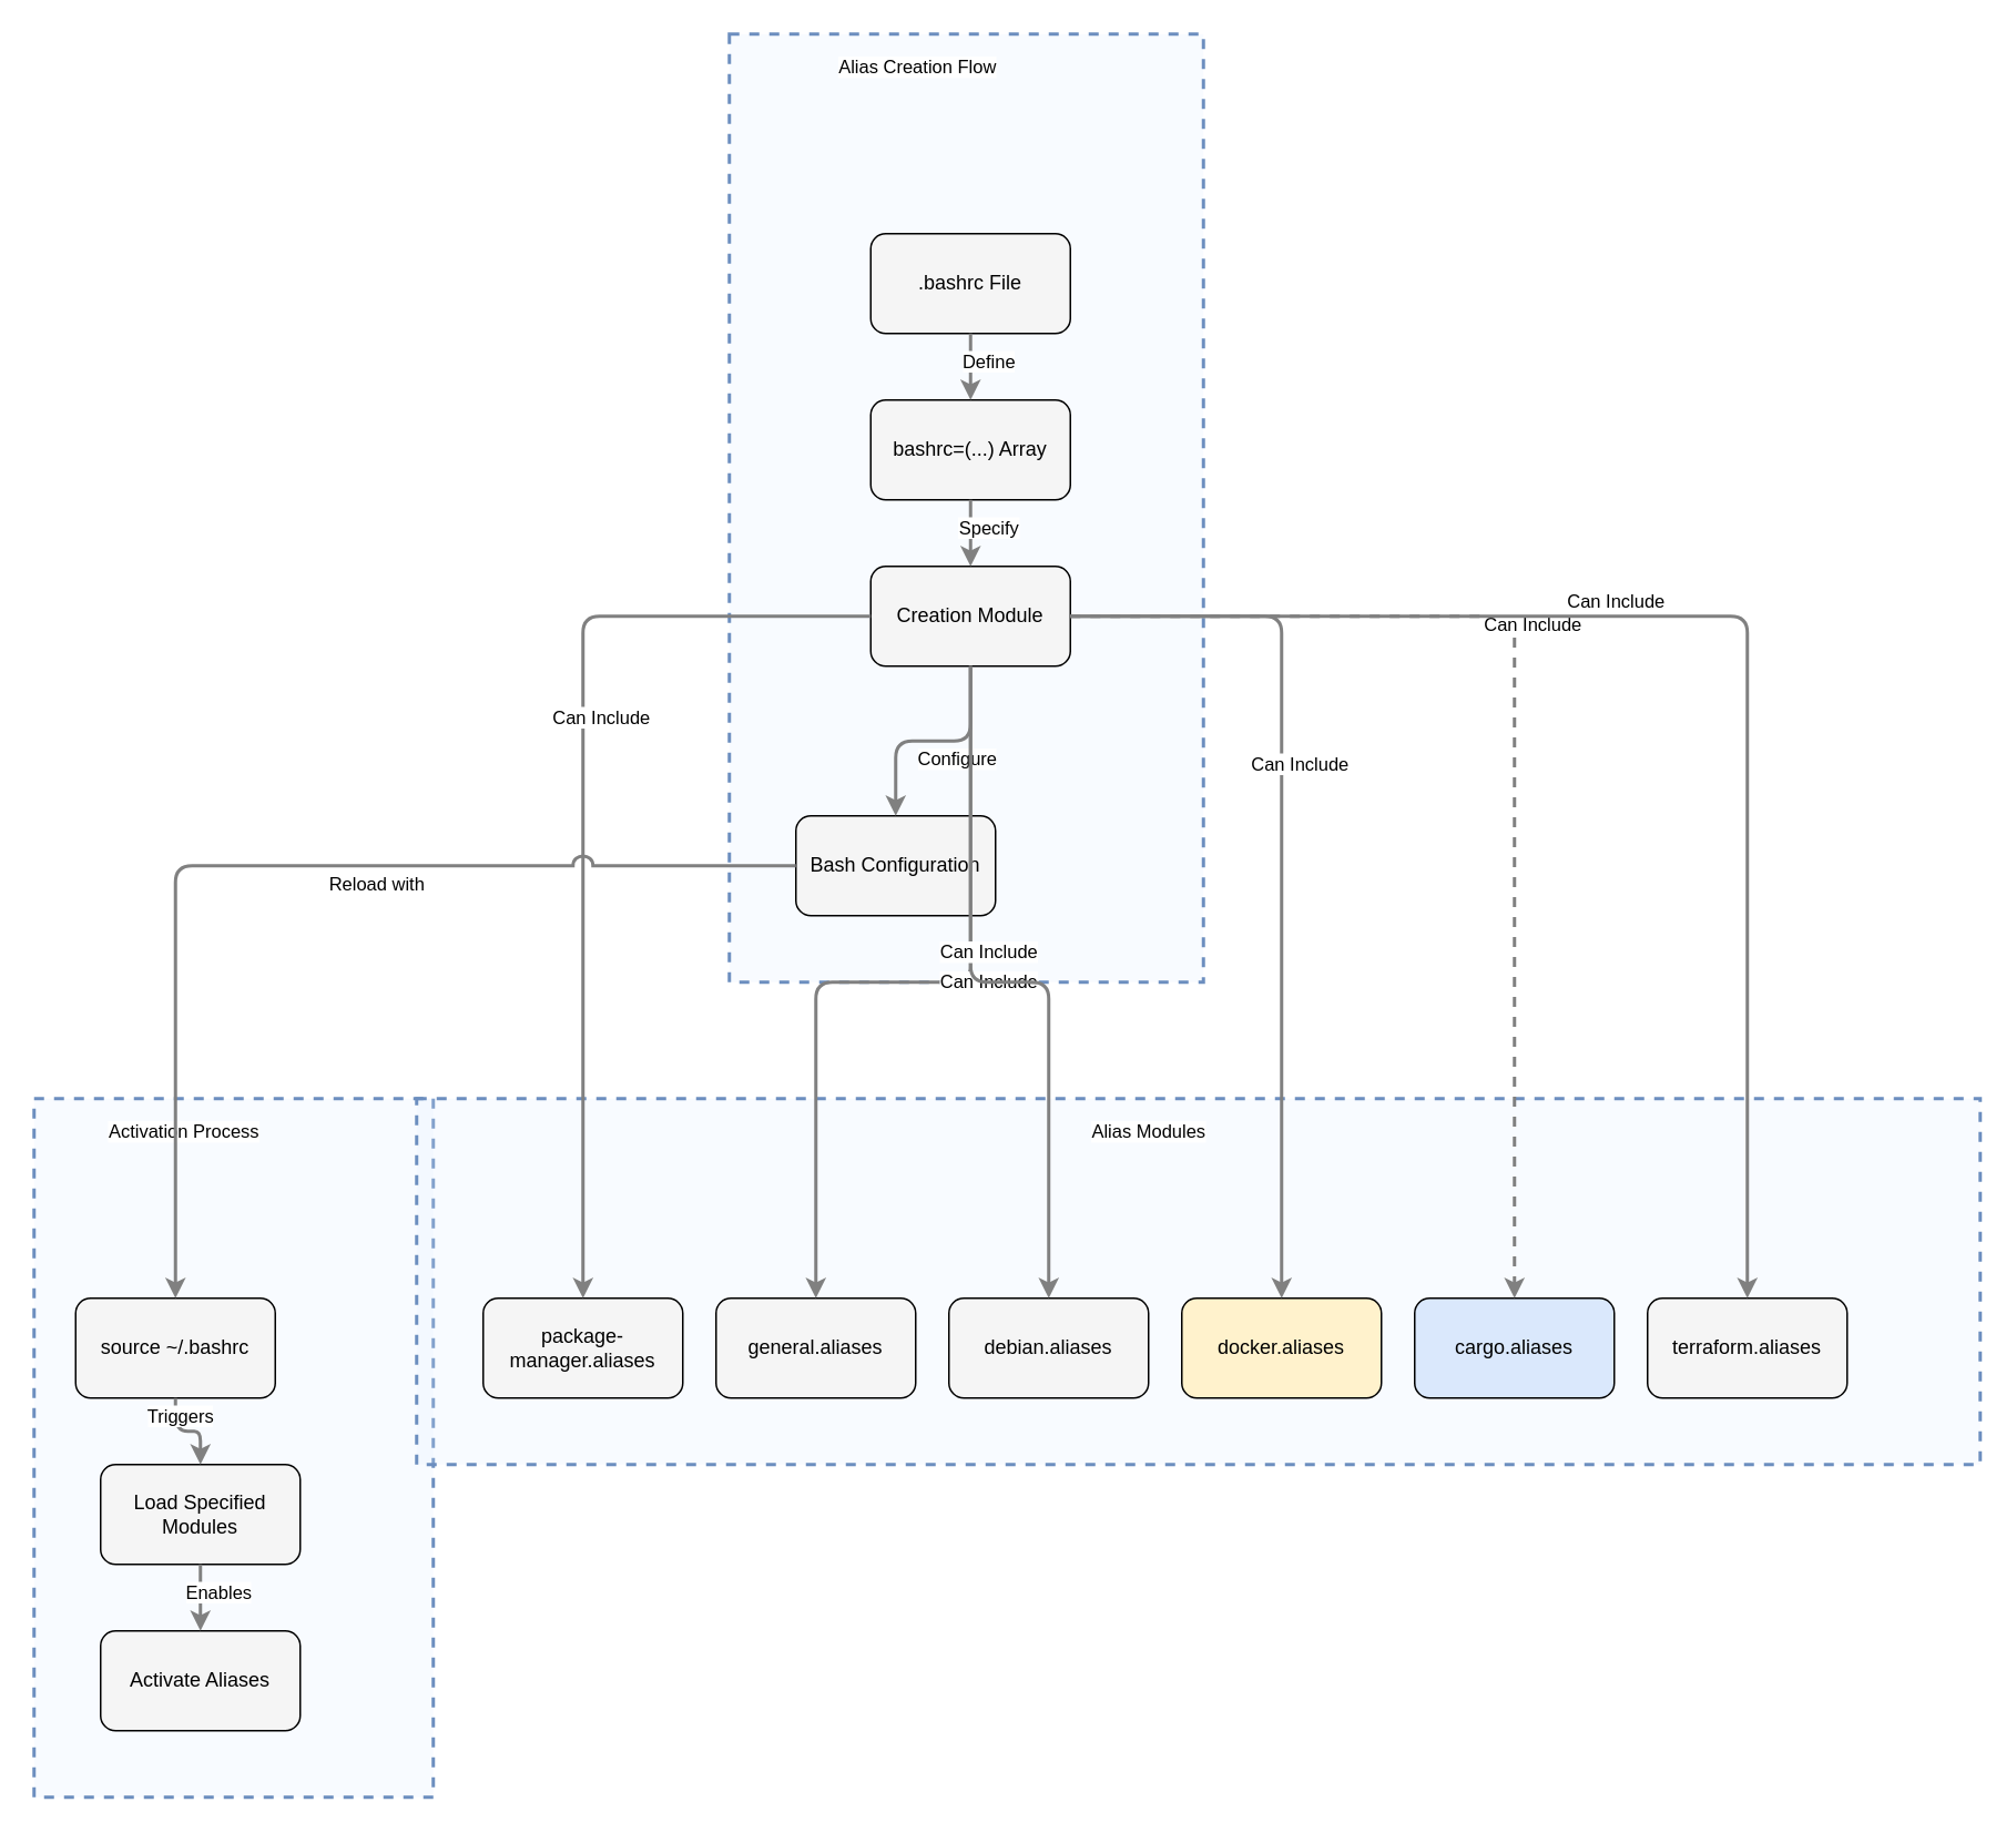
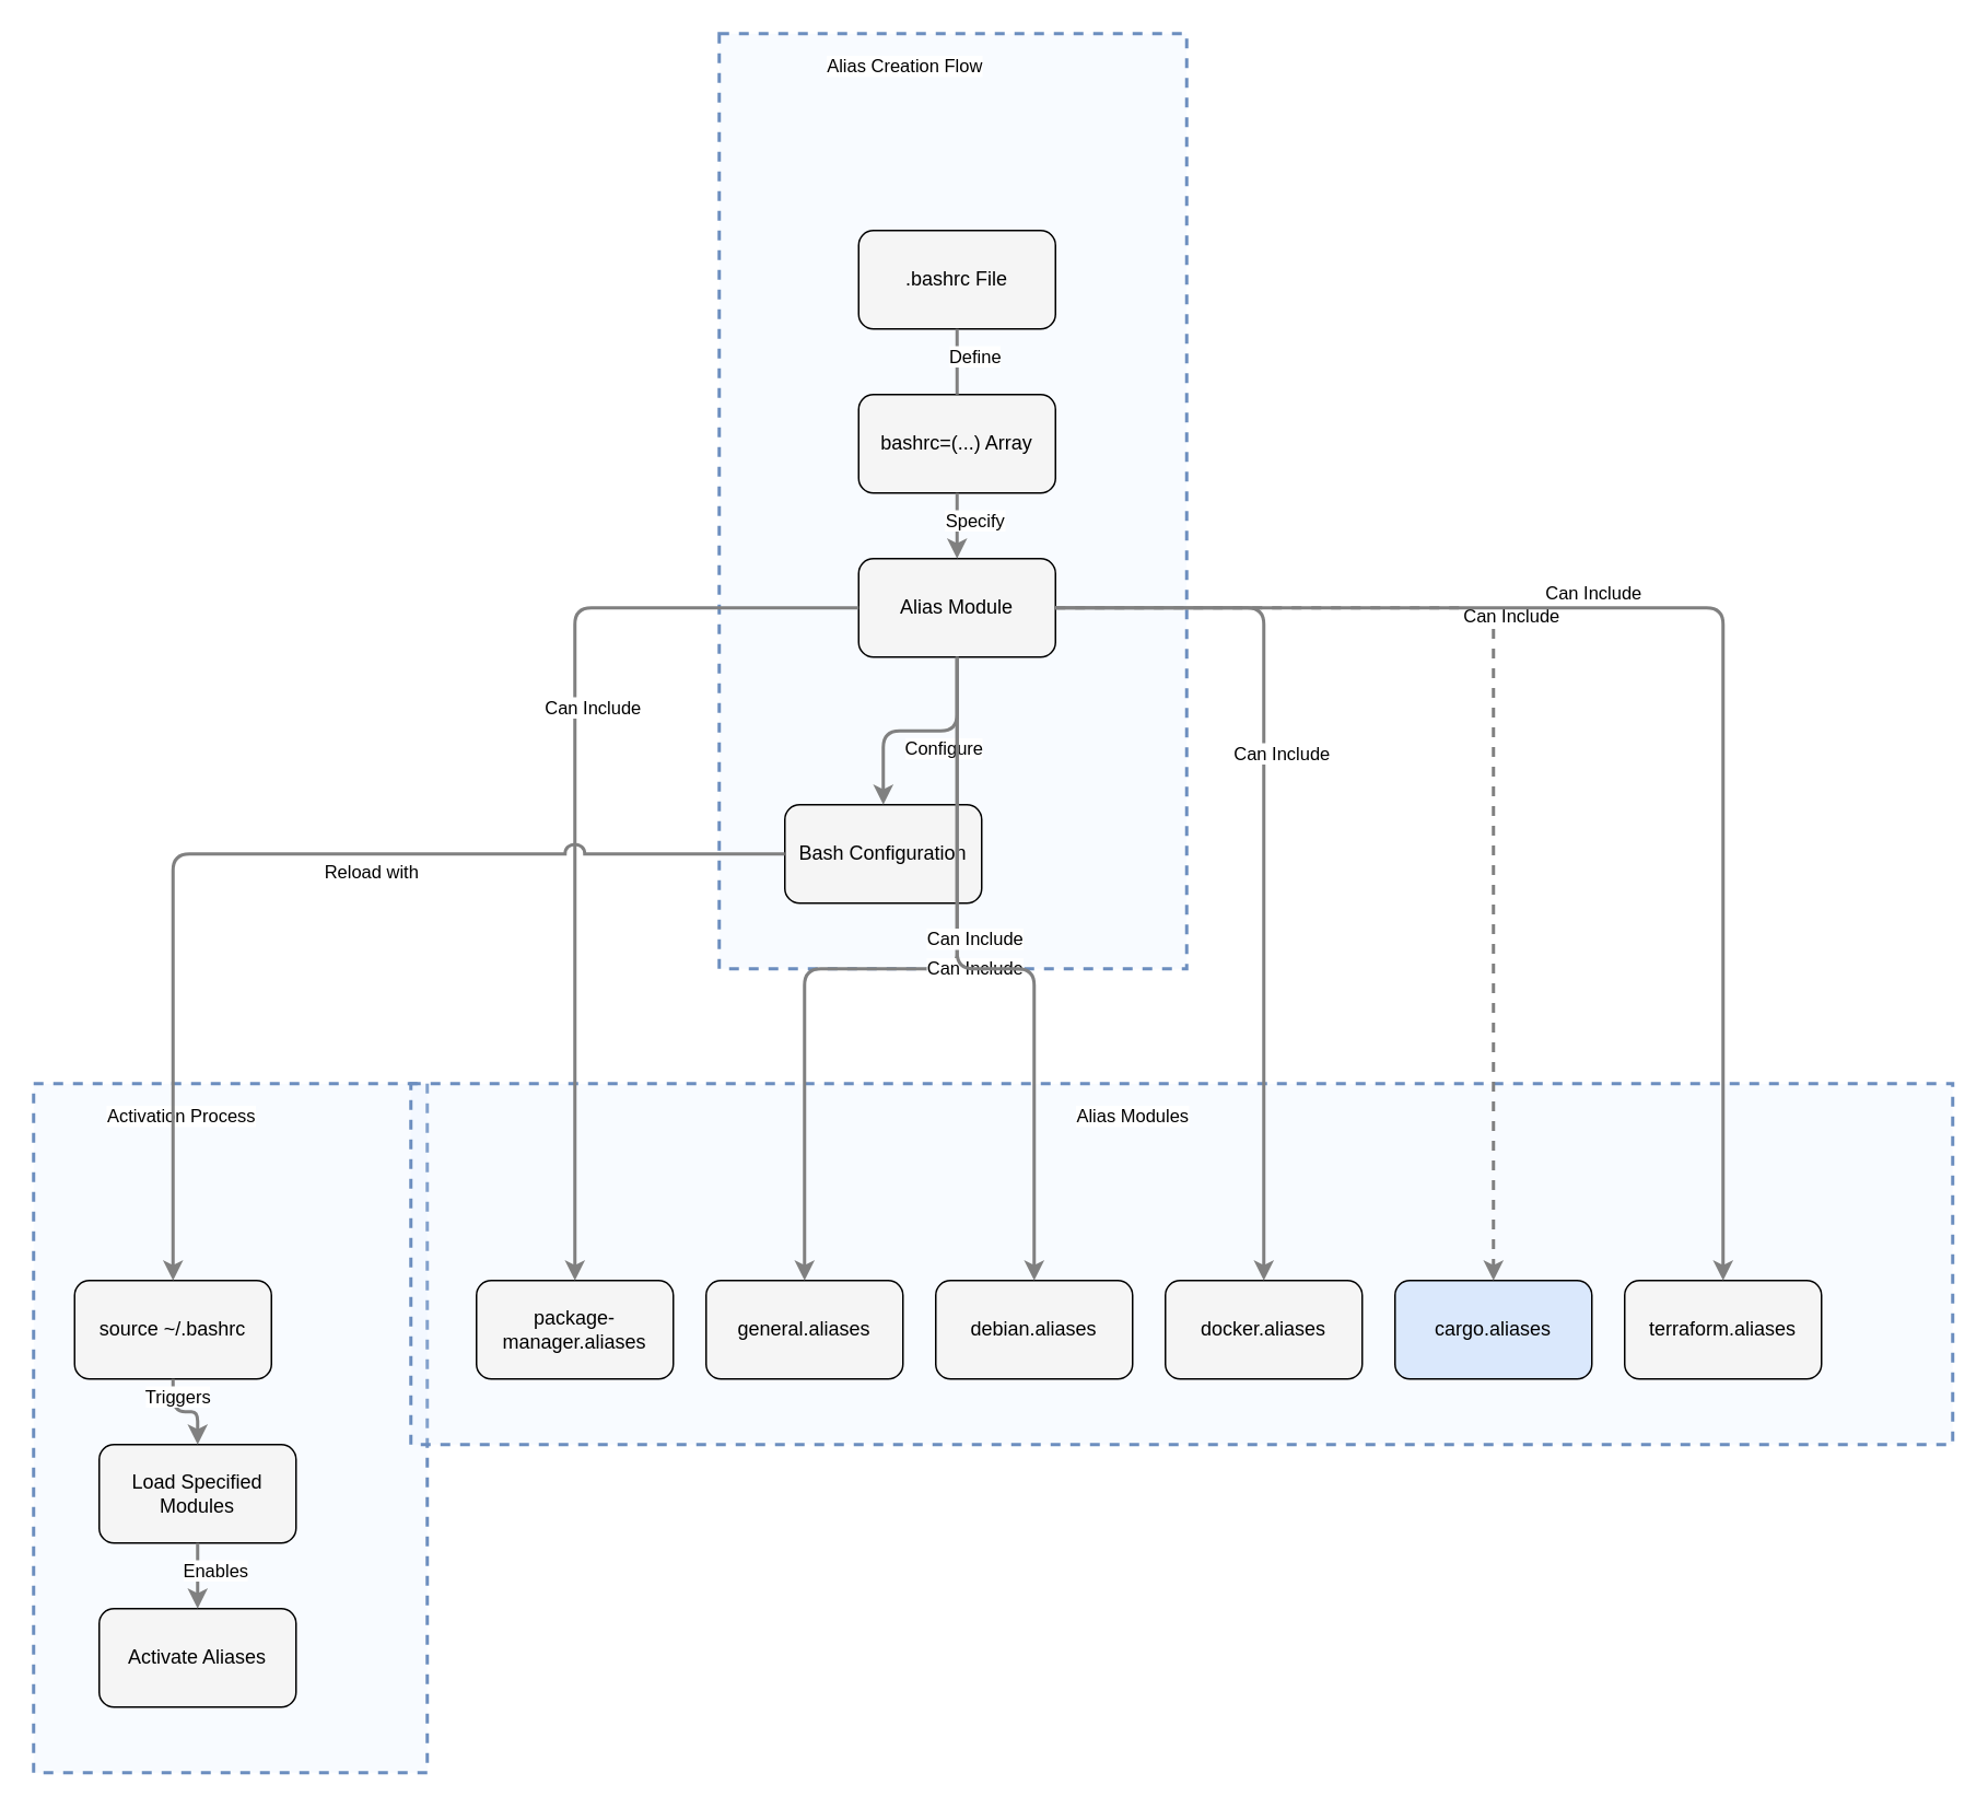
  <mxCell id="0" />
  <mxCell id="1" parent="0" />
  <mxCell id="2" value="" style="html=1;whiteSpace=wrap;container=1;fillColor=#dae8fc;strokeColor=#6c8ebf;dashed=1;fillOpacity=20;strokeWidth=2;containerType=none;recursiveResize=0;movable=1;resizable=1;autosize=0;dropTarget=0" vertex="1" parent="1"><mxGeometry x="20" y="660" width="240" height="420" as="geometry" /></mxCell>
  <mxCell id="3" value="Activation Process" style="edgeLabel;html=1;align=center;verticalAlign=middle;resizable=0;labelBackgroundColor=white;spacing=5" vertex="1" parent="1"><mxGeometry x="28" y="668" width="164" height="24" as="geometry" /></mxCell>
  <mxCell id="4" value="" style="html=1;whiteSpace=wrap;container=1;fillColor=#dae8fc;strokeColor=#6c8ebf;dashed=1;fillOpacity=20;strokeWidth=2;containerType=none;recursiveResize=0;movable=1;resizable=1;autosize=0;dropTarget=0" vertex="1" parent="1"><mxGeometry x="250" y="660" width="940" height="220" as="geometry" /></mxCell>
  <mxCell id="5" value="Alias Modules" style="edgeLabel;html=1;align=center;verticalAlign=middle;resizable=0;labelBackgroundColor=white;spacing=5" vertex="1" parent="1"><mxGeometry x="258" y="668" width="864" height="24" as="geometry" /></mxCell>
  <mxCell id="6" value="" style="html=1;whiteSpace=wrap;container=1;fillColor=#dae8fc;strokeColor=#6c8ebf;dashed=1;fillOpacity=20;strokeWidth=2;containerType=none;recursiveResize=0;movable=1;resizable=1;autosize=0;dropTarget=0" vertex="1" parent="1"><mxGeometry x="438" y="20" width="285" height="570" as="geometry" /></mxCell>
  <mxCell id="7" value="Alias Creation Flow" style="edgeLabel;html=1;align=center;verticalAlign=middle;resizable=0;labelBackgroundColor=white;spacing=5" vertex="1" parent="1"><mxGeometry x="446" y="28" width="209" height="24" as="geometry" /></mxCell>
  <mxCell id="8" value=".bashrc File" style="rounded=1;whiteSpace=wrap;html=1;fillColor=#f5f5f5" vertex="1" parent="6"><mxGeometry x="85" y="120" width="120" height="60" as="geometry" /></mxCell>
  <mxCell id="9" value="bashrc=(...) Array" style="rounded=1;whiteSpace=wrap;html=1;fillColor=#f5f5f5" vertex="1" parent="6"><mxGeometry x="85" y="220" width="120" height="60" as="geometry" /></mxCell>
- <mxCell id="10" value="Creation Module" style="rounded=1;whiteSpace=wrap;html=1;fillColor=#f5f5f5" vertex="1" parent="6"><mxGeometry x="85" y="320" width="120" height="60" as="geometry" /></mxCell>
+ <mxCell id="10" value="Alias Module" style="rounded=1;whiteSpace=wrap;html=1;fillColor=#f5f5f5" vertex="1" parent="6"><mxGeometry x="85" y="320" width="120" height="60" as="geometry" /></mxCell>
  <mxCell id="11" value="Bash Configuration" style="rounded=1;whiteSpace=wrap;html=1;fillColor=#f5f5f5" vertex="1" parent="6"><mxGeometry x="40" y="470" width="120" height="60" as="geometry" /></mxCell>
  <mxCell id="12" value="general.aliases" style="rounded=1;whiteSpace=wrap;html=1;fillColor=#f5f5f5" vertex="1" parent="4"><mxGeometry x="180" y="120" width="120" height="60" as="geometry" /></mxCell>
- <mxCell id="13" value="docker.aliases" style="rounded=1;whiteSpace=wrap;html=1;fillColor=#fff2cc;" vertex="1" parent="4"><mxGeometry x="460" y="120" width="120" height="60" as="geometry" /></mxCell>
+ <mxCell id="13" value="docker.aliases" style="rounded=1;whiteSpace=wrap;html=1;fillColor=#f5f5f5" vertex="1" parent="4"><mxGeometry x="460" y="120" width="120" height="60" as="geometry" /></mxCell>
  <mxCell id="14" value="package-manager.aliases" style="rounded=1;whiteSpace=wrap;html=1;fillColor=#f5f5f5" vertex="1" parent="4"><mxGeometry x="40" y="120" width="120" height="60" as="geometry" /></mxCell>
  <mxCell id="15" value="cargo.aliases" style="rounded=1;whiteSpace=wrap;html=1;fillColor=#dae8fc;" vertex="1" parent="4"><mxGeometry x="600" y="120" width="120" height="60" as="geometry" /></mxCell>
  <mxCell id="16" value="terraform.aliases" style="rounded=1;whiteSpace=wrap;html=1;fillColor=#f5f5f5" vertex="1" parent="4"><mxGeometry x="740" y="120" width="120" height="60" as="geometry" /></mxCell>
  <mxCell id="17" value="debian.aliases" style="rounded=1;whiteSpace=wrap;html=1;fillColor=#f5f5f5" vertex="1" parent="4"><mxGeometry x="320" y="120" width="120" height="60" as="geometry" /></mxCell>
  <mxCell id="18" value="source ~/.bashrc" style="rounded=1;whiteSpace=wrap;html=1;fillColor=#f5f5f5" vertex="1" parent="2"><mxGeometry x="25" y="120" width="120" height="60" as="geometry" /></mxCell>
  <mxCell id="19" value="Load Specified Modules" style="rounded=1;whiteSpace=wrap;html=1;fillColor=#f5f5f5" vertex="1" parent="2"><mxGeometry x="40" y="220" width="120" height="60" as="geometry" /></mxCell>
  <mxCell id="20" value="Activate Aliases" style="rounded=1;whiteSpace=wrap;html=1;fillColor=#f5f5f5" vertex="1" parent="2"><mxGeometry x="40" y="320" width="120" height="60" as="geometry" /></mxCell>
- <mxCell id="21" style="edgeStyle=orthogonalEdgeStyle;rounded=1;orthogonalLoop=1;jettySize=auto;html=1;strokeColor=#808080;strokeWidth=2;jumpStyle=arc;jumpSize=10;spacing=15;labelBackgroundColor=white;labelBorderColor=none" edge="1" parent="1" source="8" target="9"><mxGeometry relative="1" as="geometry" /></mxCell>
+ <mxCell id="21" style="edgeStyle=orthogonalEdgeStyle;rounded=1;orthogonalLoop=1;jettySize=auto;html=1;strokeColor=#808080;strokeWidth=2;jumpStyle=arc;jumpSize=10;spacing=15;labelBackgroundColor=white;labelBorderColor=none;endArrow=none;" edge="1" parent="1" source="8" target="9"><mxGeometry relative="1" as="geometry" /></mxCell>
  <mxCell id="22" value="Define" style="edgeLabel;html=1;align=center;verticalAlign=middle;resizable=0;points=[];" vertex="1" connectable="0" parent="21"><mxGeometry x="-0.2" y="10" relative="1" as="geometry"><mxPoint as="offset" /></mxGeometry></mxCell>
  <mxCell id="23" style="edgeStyle=orthogonalEdgeStyle;rounded=1;orthogonalLoop=1;jettySize=auto;html=1;strokeColor=#808080;strokeWidth=2;jumpStyle=arc;jumpSize=10;spacing=15;labelBackgroundColor=white;labelBorderColor=none" edge="1" parent="1" source="9" target="10"><mxGeometry relative="1" as="geometry" /></mxCell>
  <mxCell id="24" value="Specify" style="edgeLabel;html=1;align=center;verticalAlign=middle;resizable=0;points=[];" vertex="1" connectable="0" parent="23"><mxGeometry x="-0.2" y="10" relative="1" as="geometry"><mxPoint as="offset" /></mxGeometry></mxCell>
  <mxCell id="25" style="edgeStyle=orthogonalEdgeStyle;rounded=1;orthogonalLoop=1;jettySize=auto;html=1;strokeColor=#808080;strokeWidth=2;jumpStyle=arc;jumpSize=10;spacing=15;labelBackgroundColor=white;labelBorderColor=none" edge="1" parent="1" source="10" target="11"><mxGeometry relative="1" as="geometry" /></mxCell>
  <mxCell id="26" value="Configure" style="edgeLabel;html=1;align=center;verticalAlign=middle;resizable=0;points=[];" vertex="1" connectable="0" parent="25"><mxGeometry x="-0.2" y="10" relative="1" as="geometry"><mxPoint as="offset" /></mxGeometry></mxCell>
  <mxCell id="27" style="edgeStyle=orthogonalEdgeStyle;rounded=1;orthogonalLoop=1;jettySize=auto;html=1;strokeColor=#808080;strokeWidth=2;jumpStyle=arc;jumpSize=10;spacing=15;labelBackgroundColor=white;labelBorderColor=none" edge="1" parent="1" source="10" target="12"><mxGeometry relative="1" as="geometry" /></mxCell>
  <mxCell id="28" value="Can Include" style="edgeLabel;html=1;align=center;verticalAlign=middle;resizable=0;points=[];" vertex="1" connectable="0" parent="27"><mxGeometry x="-0.2" y="10" relative="1" as="geometry"><mxPoint as="offset" /></mxGeometry></mxCell>
  <mxCell id="29" style="edgeStyle=orthogonalEdgeStyle;rounded=1;orthogonalLoop=1;jettySize=auto;html=1;strokeColor=#808080;strokeWidth=2;jumpStyle=arc;jumpSize=10;spacing=15;labelBackgroundColor=white;labelBorderColor=none" edge="1" parent="1" source="10" target="13"><mxGeometry relative="1" as="geometry" /></mxCell>
  <mxCell id="30" value="Can Include" style="edgeLabel;html=1;align=center;verticalAlign=middle;resizable=0;points=[];" vertex="1" connectable="0" parent="29"><mxGeometry x="-0.2" y="10" relative="1" as="geometry"><mxPoint as="offset" /></mxGeometry></mxCell>
  <mxCell id="31" style="edgeStyle=orthogonalEdgeStyle;rounded=1;orthogonalLoop=1;jettySize=auto;html=1;strokeColor=#808080;strokeWidth=2;jumpStyle=arc;jumpSize=10;spacing=15;labelBackgroundColor=white;labelBorderColor=none" edge="1" parent="1" source="10" target="14"><mxGeometry relative="1" as="geometry" /></mxCell>
  <mxCell id="32" value="Can Include" style="edgeLabel;html=1;align=center;verticalAlign=middle;resizable=0;points=[];" vertex="1" connectable="0" parent="31"><mxGeometry x="-0.2" y="10" relative="1" as="geometry"><mxPoint as="offset" /></mxGeometry></mxCell>
  <mxCell id="33" style="edgeStyle=orthogonalEdgeStyle;rounded=1;orthogonalLoop=1;jettySize=auto;html=1;strokeColor=#808080;strokeWidth=2;jumpStyle=arc;jumpSize=10;spacing=15;labelBackgroundColor=white;labelBorderColor=none;dashed=1;" edge="1" parent="1" source="10" target="15"><mxGeometry relative="1" as="geometry" /></mxCell>
  <mxCell id="34" value="Can Include" style="edgeLabel;html=1;align=center;verticalAlign=middle;resizable=0;points=[];" vertex="1" connectable="0" parent="33"><mxGeometry x="-0.2" y="10" relative="1" as="geometry"><mxPoint as="offset" /></mxGeometry></mxCell>
  <mxCell id="35" style="edgeStyle=orthogonalEdgeStyle;rounded=1;orthogonalLoop=1;jettySize=auto;html=1;strokeColor=#808080;strokeWidth=2;jumpStyle=arc;jumpSize=10;spacing=15;labelBackgroundColor=white;labelBorderColor=none" edge="1" parent="1" source="10" target="16"><mxGeometry relative="1" as="geometry" /></mxCell>
  <mxCell id="36" value="Can Include" style="edgeLabel;html=1;align=center;verticalAlign=middle;resizable=0;points=[];" vertex="1" connectable="0" parent="35"><mxGeometry x="-0.2" y="10" relative="1" as="geometry"><mxPoint as="offset" /></mxGeometry></mxCell>
  <mxCell id="37" style="edgeStyle=orthogonalEdgeStyle;rounded=1;orthogonalLoop=1;jettySize=auto;html=1;strokeColor=#808080;strokeWidth=2;jumpStyle=arc;jumpSize=10;spacing=15;labelBackgroundColor=white;labelBorderColor=none" edge="1" parent="1" source="10" target="17"><mxGeometry relative="1" as="geometry" /></mxCell>
  <mxCell id="38" value="Can Include" style="edgeLabel;html=1;align=center;verticalAlign=middle;resizable=0;points=[];" vertex="1" connectable="0" parent="37"><mxGeometry x="-0.2" y="10" relative="1" as="geometry"><mxPoint as="offset" /></mxGeometry></mxCell>
  <mxCell id="39" style="edgeStyle=orthogonalEdgeStyle;rounded=1;orthogonalLoop=1;jettySize=auto;html=1;strokeColor=#808080;strokeWidth=2;jumpStyle=arc;jumpSize=10;spacing=15;labelBackgroundColor=white;labelBorderColor=none" edge="1" parent="1" source="11" target="18"><mxGeometry relative="1" as="geometry" /></mxCell>
  <mxCell id="40" value="Reload with" style="edgeLabel;html=1;align=center;verticalAlign=middle;resizable=0;points=[];" vertex="1" connectable="0" parent="39"><mxGeometry x="-0.2" y="10" relative="1" as="geometry"><mxPoint as="offset" /></mxGeometry></mxCell>
  <mxCell id="41" style="edgeStyle=orthogonalEdgeStyle;rounded=1;orthogonalLoop=1;jettySize=auto;html=1;strokeColor=#808080;strokeWidth=2;jumpStyle=arc;jumpSize=10;spacing=15;labelBackgroundColor=white;labelBorderColor=none" edge="1" parent="1" source="18" target="19"><mxGeometry relative="1" as="geometry" /></mxCell>
  <mxCell id="42" value="Triggers" style="edgeLabel;html=1;align=center;verticalAlign=middle;resizable=0;points=[];" vertex="1" connectable="0" parent="41"><mxGeometry x="-0.2" y="10" relative="1" as="geometry"><mxPoint as="offset" /></mxGeometry></mxCell>
  <mxCell id="43" style="edgeStyle=orthogonalEdgeStyle;rounded=1;orthogonalLoop=1;jettySize=auto;html=1;strokeColor=#808080;strokeWidth=2;jumpStyle=arc;jumpSize=10;spacing=15;labelBackgroundColor=white;labelBorderColor=none" edge="1" parent="1" source="19" target="20"><mxGeometry relative="1" as="geometry" /></mxCell>
  <mxCell id="44" value="Enables" style="edgeLabel;html=1;align=center;verticalAlign=middle;resizable=0;points=[];" vertex="1" connectable="0" parent="43"><mxGeometry x="-0.2" y="10" relative="1" as="geometry"><mxPoint as="offset" /></mxGeometry></mxCell>
